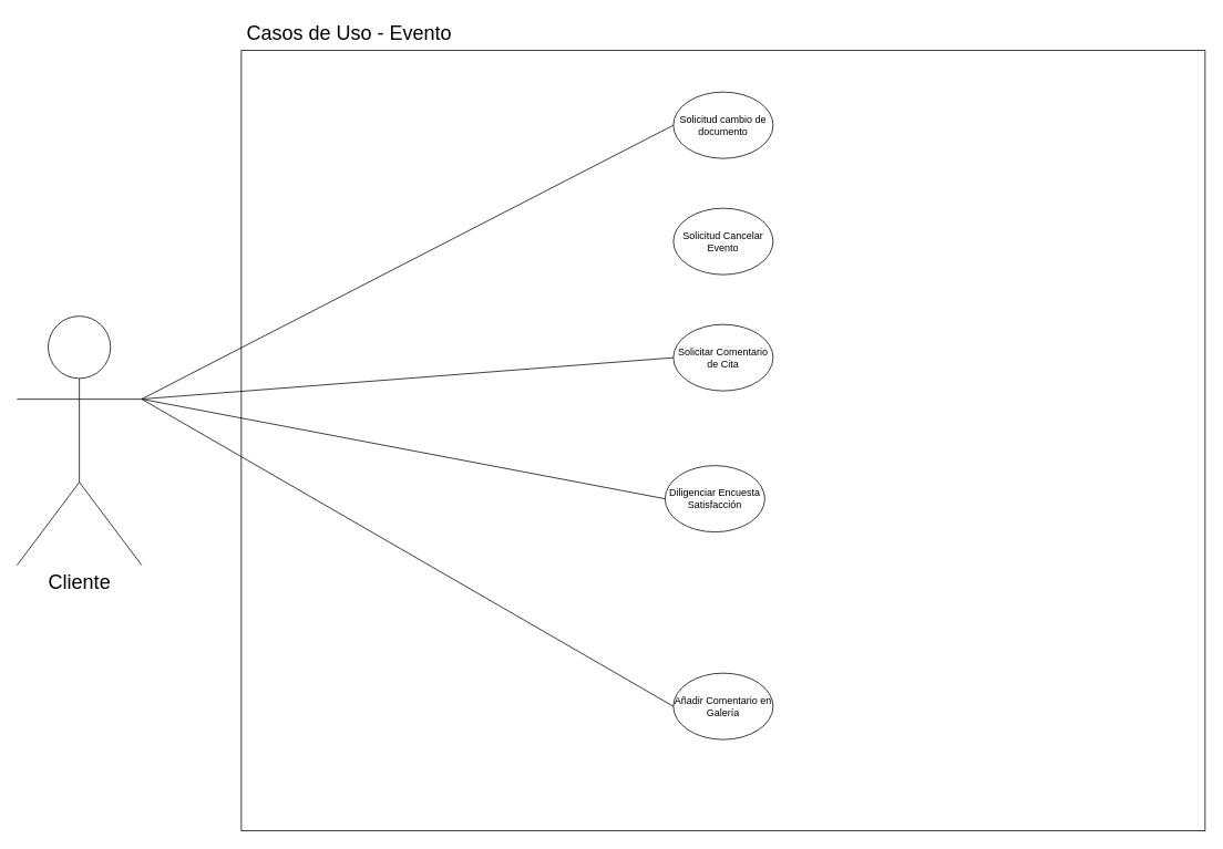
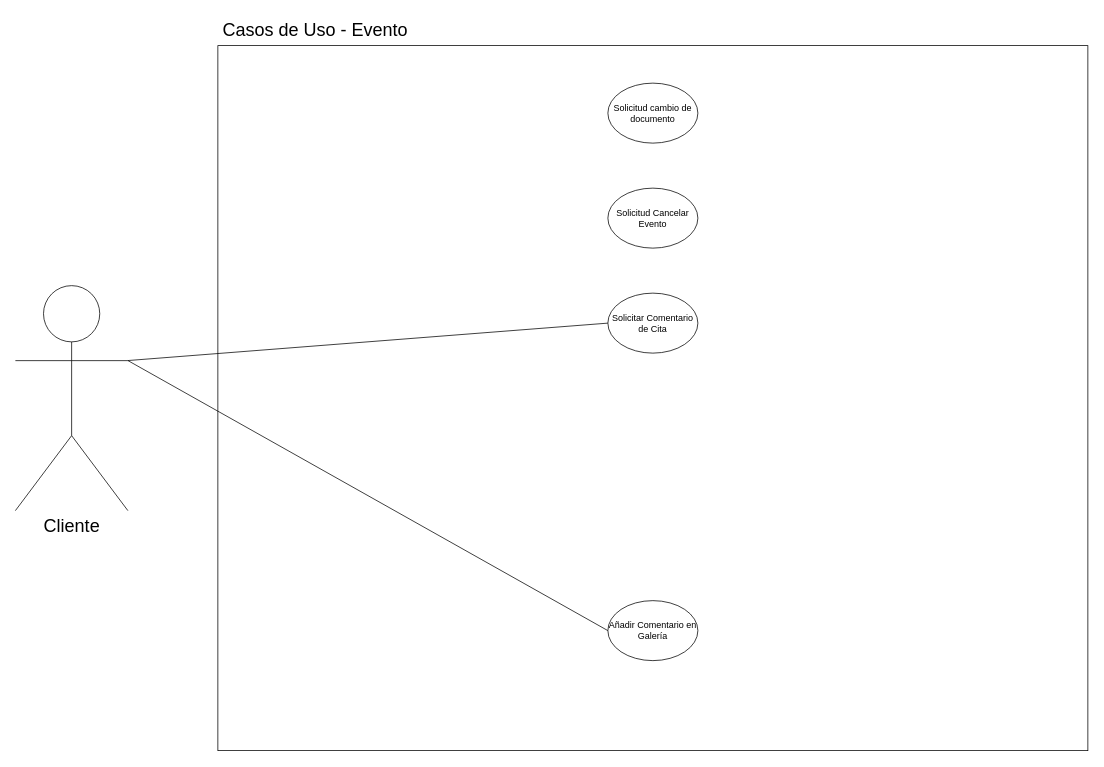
  <mxCell id="0" />
  <mxCell id="1" parent="0" />
  <mxCell id="2" value="" style="rounded=0;whiteSpace=wrap;html=1;" vertex="1" parent="1"><mxGeometry x="290" y="60" width="1160" height="940" as="geometry" /></mxCell>
  <mxCell id="3" value="&lt;font style=&quot;font-size: 24px;&quot;&gt;Cliente&lt;/font&gt;" style="shape=umlActor;verticalLabelPosition=bottom;verticalAlign=top;html=1;outlineConnect=0;" vertex="1" parent="1"><mxGeometry x="20" y="380" width="150" height="300" as="geometry" /></mxCell>
  <mxCell id="4" value="&lt;font style=&quot;font-size: 24px;&quot;&gt;Casos de Uso - Evento&lt;/font&gt;" style="text;html=1;align=center;verticalAlign=middle;whiteSpace=wrap;rounded=0;" vertex="1" parent="1"><mxGeometry x="290" y="20" width="260" height="40" as="geometry" /></mxCell>
  <mxCell id="5" style="edgeStyle=orthogonalEdgeStyle;rounded=0;orthogonalLoop=1;jettySize=auto;html=1;exitX=0.5;exitY=1;exitDx=0;exitDy=0;" edge="1" parent="1"><mxGeometry relative="1" as="geometry"><mxPoint x="780" y="400" as="sourcePoint" /><mxPoint x="780" y="400" as="targetPoint" /></mxGeometry></mxCell>
  <mxCell id="6" value="Solicitar Comentario de Cita" style="ellipse;whiteSpace=wrap;html=1;" vertex="1" parent="1"><mxGeometry x="810" y="390" width="120" height="80" as="geometry" /></mxCell>
  <mxCell id="7" value="Solicitud Cancelar Evento" style="ellipse;whiteSpace=wrap;html=1;" vertex="1" parent="1"><mxGeometry x="810" y="250" width="120" height="80" as="geometry" /></mxCell>
- <mxCell id="8" value="Añadir Comentario en Galería" style="ellipse;whiteSpace=wrap;html=1;" vertex="1" parent="1"><mxGeometry x="810" y="810" width="120" height="80" as="geometry" /></mxCell>
- <mxCell id="9" value="Diligenciar Encuesta Satisfacción" style="ellipse;whiteSpace=wrap;html=1;" vertex="1" parent="1"><mxGeometry x="800" y="560" width="120" height="80" as="geometry" /></mxCell>
- <mxCell id="10" value="" style="endArrow=none;html=1;rounded=0;exitX=1;exitY=0.333;exitDx=0;exitDy=0;exitPerimeter=0;entryX=0;entryY=0.5;entryDx=0;entryDy=0;" edge="1" parent="1" source="3" target="9"><mxGeometry width="50" height="50" relative="1" as="geometry"><mxPoint x="880" y="1090" as="sourcePoint" /><mxPoint x="1550" y="1408" as="targetPoint" /></mxGeometry></mxCell>
+ <mxCell id="8" value="Añadir Comentario en Galería" style="ellipse;whiteSpace=wrap;html=1;" vertex="1" parent="1"><mxGeometry x="810" y="800" width="120" height="80" as="geometry" /></mxCell>
  <mxCell id="11" value="" style="endArrow=none;html=1;rounded=0;exitX=1;exitY=0.333;exitDx=0;exitDy=0;exitPerimeter=0;entryX=0;entryY=0.5;entryDx=0;entryDy=0;" edge="1" parent="1" source="3" target="8"><mxGeometry width="50" height="50" relative="1" as="geometry"><mxPoint x="210" y="840" as="sourcePoint" /><mxPoint x="880" y="1258" as="targetPoint" /></mxGeometry></mxCell>
  <mxCell id="12" value="Solicitud cambio de documento" style="ellipse;whiteSpace=wrap;html=1;" vertex="1" parent="1"><mxGeometry x="810" y="110" width="120" height="80" as="geometry" /></mxCell>
  <mxCell id="13" value="" style="endArrow=none;html=1;rounded=0;exitX=1;exitY=0.333;exitDx=0;exitDy=0;exitPerimeter=0;entryX=0;entryY=0.5;entryDx=0;entryDy=0;" edge="1" parent="1" source="3" target="6"><mxGeometry width="50" height="50" relative="1" as="geometry"><mxPoint x="330" y="510" as="sourcePoint" /><mxPoint x="960" y="630" as="targetPoint" /></mxGeometry></mxCell>
- <mxCell id="14" value="" style="endArrow=none;html=1;rounded=0;exitX=1;exitY=0.333;exitDx=0;exitDy=0;exitPerimeter=0;entryX=0;entryY=0.5;entryDx=0;entryDy=0;" edge="1" parent="1" source="3" target="12"><mxGeometry width="50" height="50" relative="1" as="geometry"><mxPoint x="160" y="520" as="sourcePoint" /><mxPoint x="800" y="470" as="targetPoint" /></mxGeometry></mxCell>
